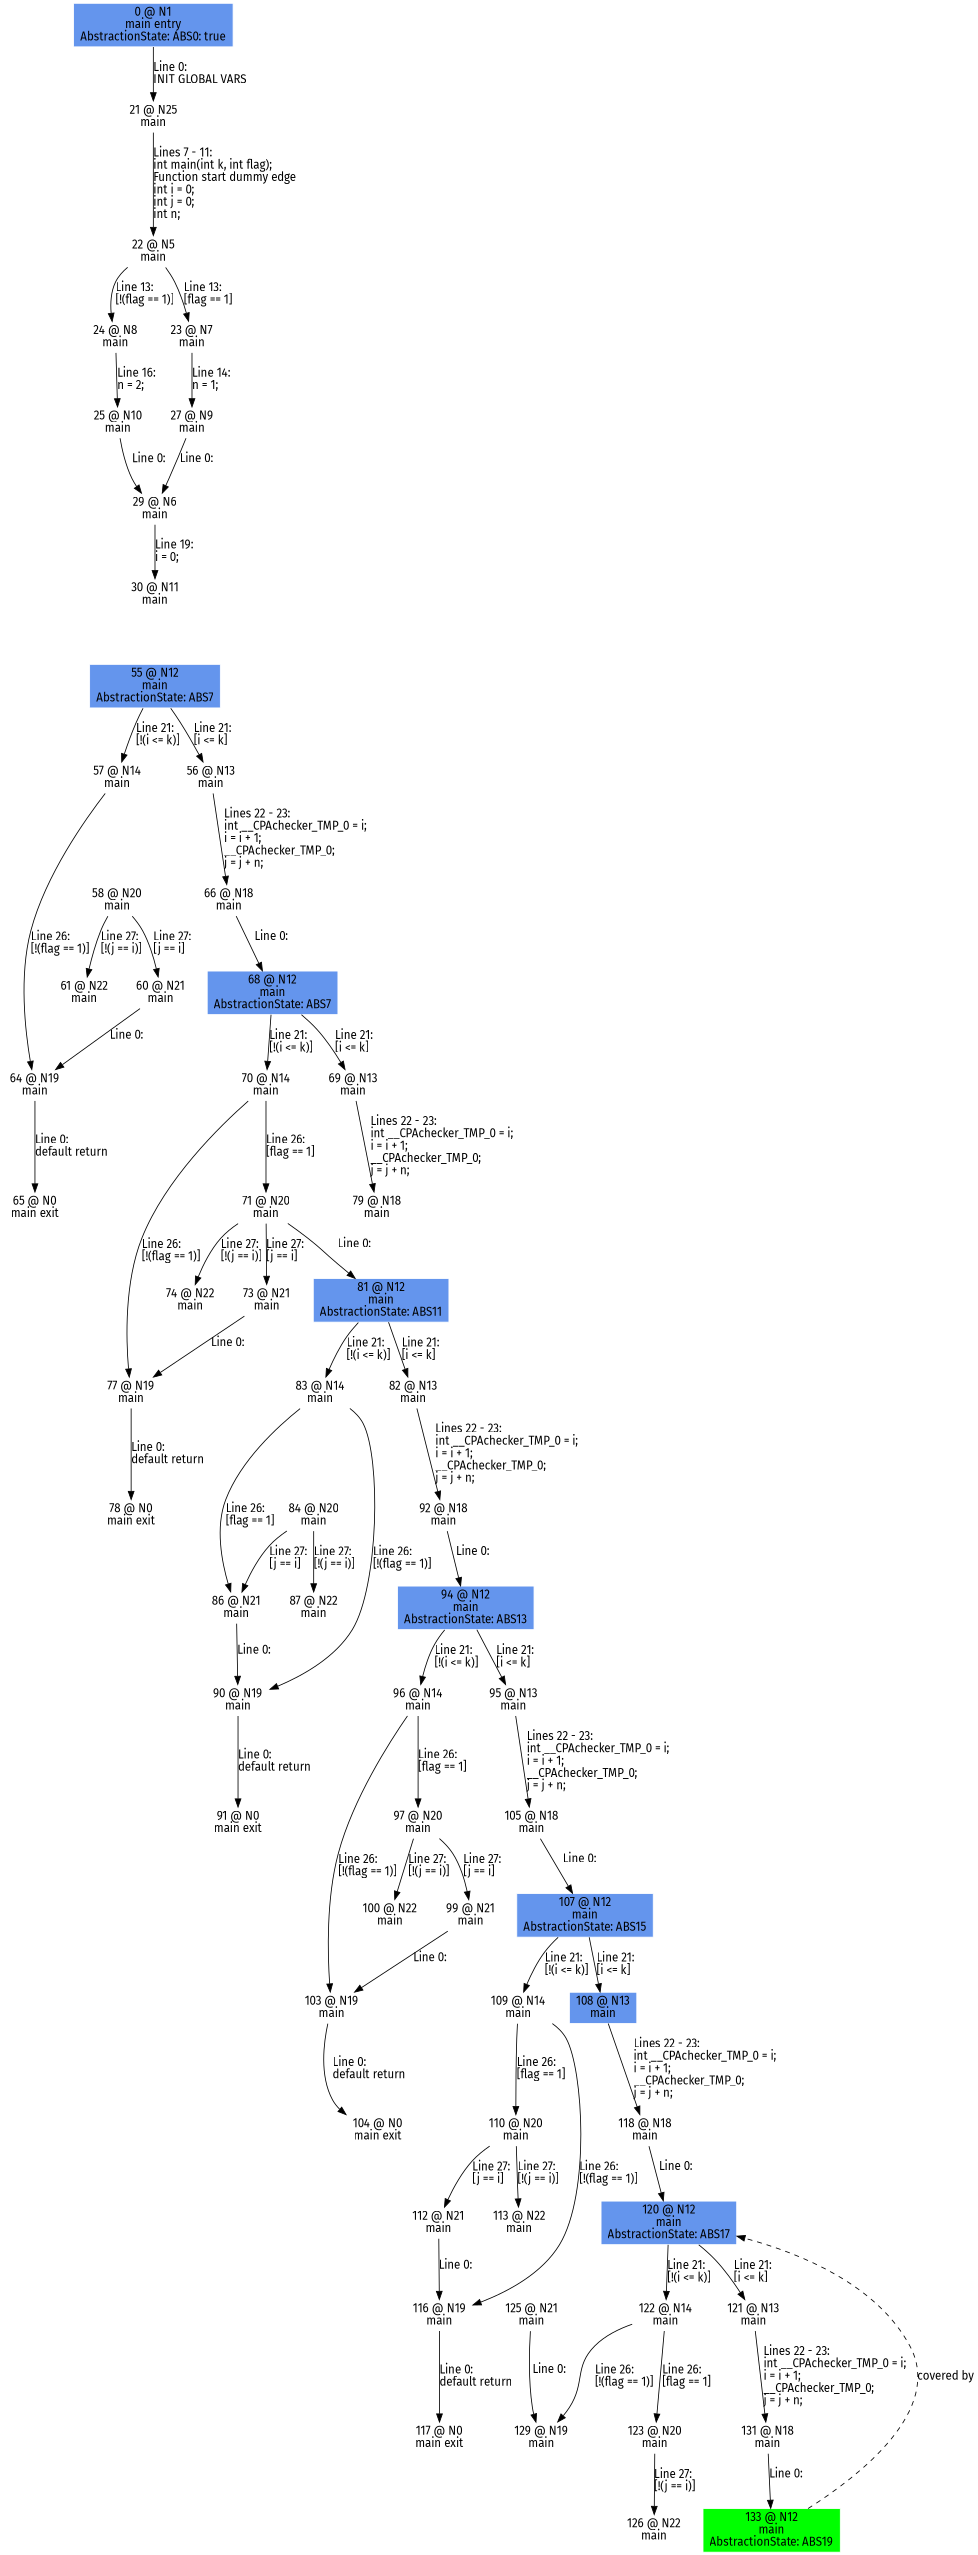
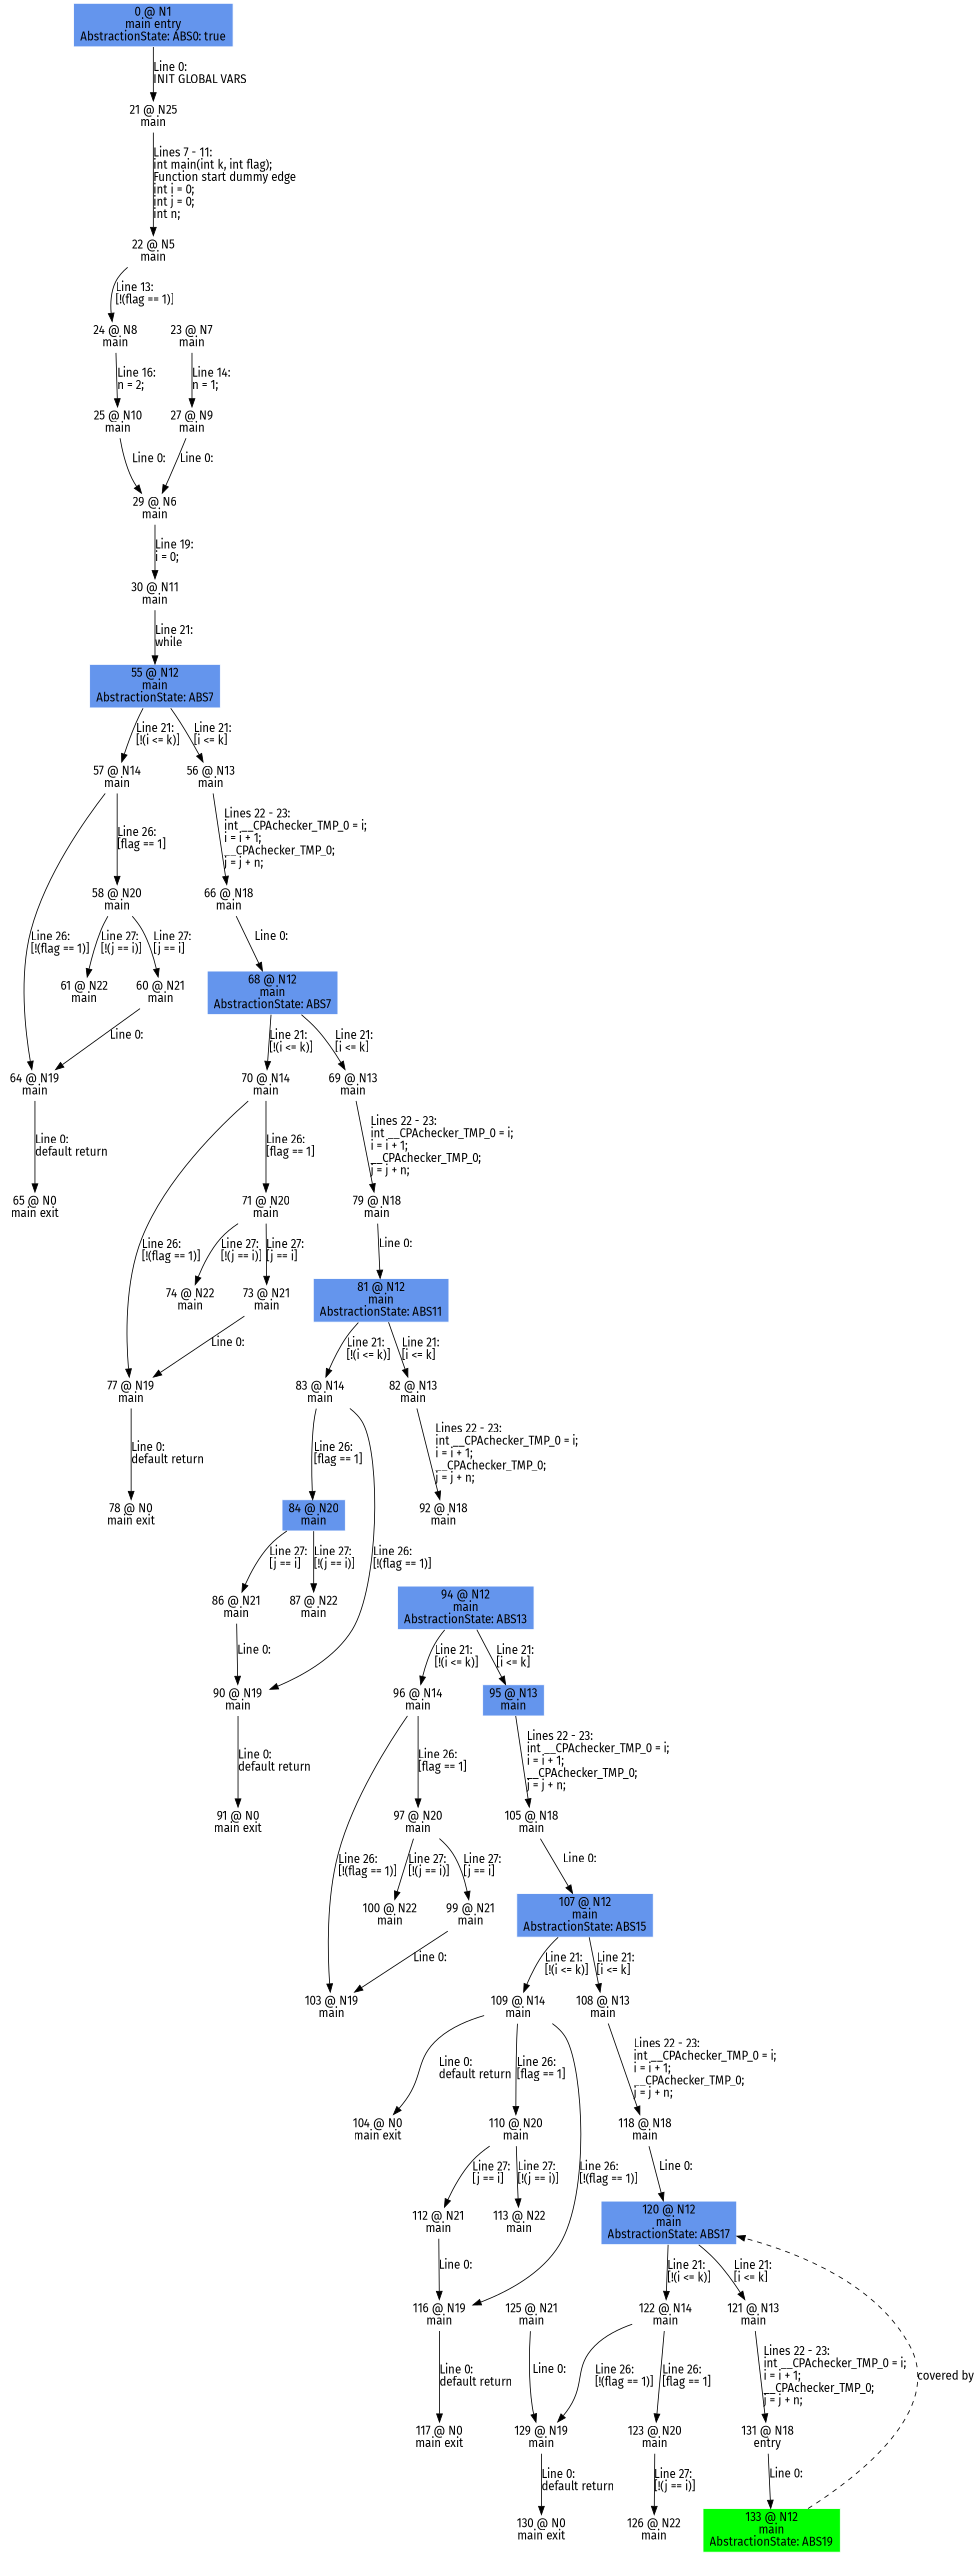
  digraph {
    fontname="Fira Sans"
    node [color=white fontname="Fira Sans" shape=box style=filled]
    edge [fontname="Fira Sans"]
    n1 [fillcolor=cornflowerblue label="0 @ N1\nmain entry\nAbstractionState: ABS0: true\n"]
    n2 [label="21 @ N25\nmain\n"]
    n3 [label="22 @ N5\nmain\n"]
    n4 [label="24 @ N8\nmain\n"]
    n5 [label="23 @ N7\nmain\n"]
    n6 [label="25 @ N10\nmain\n"]
    n7 [label="27 @ N9\nmain\n"]
    n8 [label="29 @ N6\nmain\n"]
    n9 [label="30 @ N11\nmain\n"]
    n10 [fillcolor=cornflowerblue label="55 @ N12\nmain\nAbstractionState: ABS7\n"]
    n11 [label="57 @ N14\nmain\n"]
    n12 [label="56 @ N13\nmain\n"]
    n13 [label="64 @ N19\nmain\n"]
    n14 [label="58 @ N20\nmain\n"]
    n15 [label="66 @ N18\nmain\n"]
    n16 [label="65 @ N0\nmain exit\n"]
    n17 [label="61 @ N22\nmain\n"]
    n18 [label="60 @ N21\nmain\n"]
    n19 [fillcolor=cornflowerblue label="68 @ N12\nmain\nAbstractionState: ABS7\n"]
    n20 [label="70 @ N14\nmain\n"]
    n21 [label="69 @ N13\nmain\n"]
    n22 [label="77 @ N19\nmain\n"]
    n23 [label="71 @ N20\nmain\n"]
    n24 [label="79 @ N18\nmain\n"]
    n25 [label="78 @ N0\nmain exit\n"]
    n26 [label="74 @ N22\nmain\n"]
    n27 [label="73 @ N21\nmain\n"]
    n28 [fillcolor=cornflowerblue label="81 @ N12\nmain\nAbstractionState: ABS11\n"]
    n29 [label="83 @ N14\nmain\n"]
    n30 [label="82 @ N13\nmain\n"]
    n31 [label="90 @ N19\nmain\n"]
-   n32 [label="84 @ N20\nmain\n"]
+   n32 [label="84 @ N20\nmain\n" fillcolor=cornflowerblue]
    n33 [label="92 @ N18\nmain\n"]
    n34 [label="91 @ N0\nmain exit\n"]
    n35 [label="87 @ N22\nmain\n"]
    n36 [label="86 @ N21\nmain\n"]
    n37 [fillcolor=cornflowerblue label="94 @ N12\nmain\nAbstractionState: ABS13\n"]
    n38 [label="96 @ N14\nmain\n"]
-   n39 [label="95 @ N13\nmain\n"]
+   n39 [label="95 @ N13\nmain\n" fillcolor=cornflowerblue]
    n40 [label="103 @ N19\nmain\n"]
    n41 [label="97 @ N20\nmain\n"]
    n42 [label="105 @ N18\nmain\n"]
    n43 [label="104 @ N0\nmain exit\n"]
    n44 [label="100 @ N22\nmain\n"]
    n45 [label="99 @ N21\nmain\n"]
    n46 [fillcolor=cornflowerblue label="107 @ N12\nmain\nAbstractionState: ABS15\n"]
    n47 [label="109 @ N14\nmain\n"]
-   n48 [label="108 @ N13\nmain\n" fillcolor=cornflowerblue]
+   n48 [label="108 @ N13\nmain\n"]
    n49 [label="116 @ N19\nmain\n"]
    n50 [label="110 @ N20\nmain\n"]
    n51 [label="118 @ N18\nmain\n"]
    n52 [label="117 @ N0\nmain exit\n"]
    n53 [label="113 @ N22\nmain\n"]
    n54 [label="112 @ N21\nmain\n"]
    n55 [fillcolor=cornflowerblue label="120 @ N12\nmain\nAbstractionState: ABS17\n"]
    n56 [label="122 @ N14\nmain\n"]
    n57 [label="121 @ N13\nmain\n"]
    n58 [label="129 @ N19\nmain\n"]
    n59 [label="123 @ N20\nmain\n"]
-   n60 [label="131 @ N18\nmain\n"]
+   n60 [label="131 @ N18\nentry\n"]
+   n61 [label="130 @ N0\nmain exit\n"]
    n62 [label="126 @ N22\nmain\n"]
    n63 [label="125 @ N21\nmain\n"]
    n64 [fillcolor=green label="133 @ N12\nmain\nAbstractionState: ABS19\n"]
    n1 -> n2 [label="Line 0: \lINIT GLOBAL VARS\l"]
    n2 -> n3 [label="Lines 7 - 11: \lint main(int k, int flag);\lFunction start dummy edge\lint i = 0;\lint j = 0;\lint n;\l"]
    n3 -> n4 [label="Line 13: \l[!(flag == 1)]\l"]
-   n3 -> n5 [label="Line 13: \l[flag == 1]\l"]
    n4 -> n6 [label="Line 16: \ln = 2;\l"]
    n5 -> n7 [label="Line 14: \ln = 1;\l"]
    n6 -> n8 [label="Line 0: \l\l"]
    n7 -> n8 [label="Line 0: \l\l"]
    n8 -> n9 [label="Line 19: \li = 0;\l"]
+   n9 -> n10 [label="Line 21: \lwhile\l"]
    n10 -> n11 [label="Line 21: \l[!(i <= k)]\l"]
    n10 -> n12 [label="Line 21: \l[i <= k]\l"]
    n11 -> n13 [label="Line 26: \l[!(flag == 1)]\l"]
+   n11 -> n14 [label="Line 26: \l[flag == 1]\l"]
    n12 -> n15 [label="Lines 22 - 23: \lint __CPAchecker_TMP_0 = i;\li = i + 1;\l__CPAchecker_TMP_0;\lj = j + n;\l"]
    n13 -> n16 [label="Line 0: \ldefault return\l"]
    n14 -> n17 [label="Line 27: \l[!(j == i)]\l"]
    n14 -> n18 [label="Line 27: \l[j == i]\l"]
    n15 -> n19 [label="Line 0: \l\l"]
    n18 -> n13 [label="Line 0: \l\l"]
    n19 -> n20 [label="Line 21: \l[!(i <= k)]\l"]
    n19 -> n21 [label="Line 21: \l[i <= k]\l"]
    n20 -> n22 [label="Line 26: \l[!(flag == 1)]\l"]
    n20 -> n23 [label="Line 26: \l[flag == 1]\l"]
    n21 -> n24 [label="Lines 22 - 23: \lint __CPAchecker_TMP_0 = i;\li = i + 1;\l__CPAchecker_TMP_0;\lj = j + n;\l"]
    n22 -> n25 [label="Line 0: \ldefault return\l"]
    n23 -> n26 [label="Line 27: \l[!(j == i)]\l"]
    n23 -> n27 [label="Line 27: \l[j == i]\l"]
-   n23 -> n28 [label="Line 0: \l\l"]
+   n24 -> n28 [label="Line 0: \l\l"]
    n27 -> n22 [label="Line 0: \l\l"]
    n28 -> n29 [label="Line 21: \l[!(i <= k)]\l"]
    n28 -> n30 [label="Line 21: \l[i <= k]\l"]
    n29 -> n31 [label="Line 26: \l[!(flag == 1)]\l"]
-   n29 -> n36 [label="Line 26: \l[flag == 1]\l"]
+   n29 -> n32 [label="Line 26: \l[flag == 1]\l"]
    n30 -> n33 [label="Lines 22 - 23: \lint __CPAchecker_TMP_0 = i;\li = i + 1;\l__CPAchecker_TMP_0;\lj = j + n;\l"]
    n31 -> n34 [label="Line 0: \ldefault return\l"]
    n32 -> n35 [label="Line 27: \l[!(j == i)]\l"]
    n32 -> n36 [label="Line 27: \l[j == i]\l"]
-   n33 -> n37 [label="Line 0: \l\l"]
    n36 -> n31 [label="Line 0: \l\l"]
    n37 -> n38 [label="Line 21: \l[!(i <= k)]\l"]
    n37 -> n39 [label="Line 21: \l[i <= k]\l"]
    n38 -> n40 [label="Line 26: \l[!(flag == 1)]\l"]
    n38 -> n41 [label="Line 26: \l[flag == 1]\l"]
    n39 -> n42 [label="Lines 22 - 23: \lint __CPAchecker_TMP_0 = i;\li = i + 1;\l__CPAchecker_TMP_0;\lj = j + n;\l"]
-   n40 -> n43 [label="Line 0: \ldefault return\l"]
+   n47 -> n43 [label="Line 0: \ldefault return\l"]
    n41 -> n44 [label="Line 27: \l[!(j == i)]\l"]
    n41 -> n45 [label="Line 27: \l[j == i]\l"]
    n42 -> n46 [label="Line 0: \l\l"]
    n45 -> n40 [label="Line 0: \l\l"]
    n46 -> n47 [label="Line 21: \l[!(i <= k)]\l"]
    n46 -> n48 [label="Line 21: \l[i <= k]\l"]
    n47 -> n49 [label="Line 26: \l[!(flag == 1)]\l"]
    n47 -> n50 [label="Line 26: \l[flag == 1]\l"]
    n48 -> n51 [label="Lines 22 - 23: \lint __CPAchecker_TMP_0 = i;\li = i + 1;\l__CPAchecker_TMP_0;\lj = j + n;\l"]
    n49 -> n52 [label="Line 0: \ldefault return\l"]
    n50 -> n53 [label="Line 27: \l[!(j == i)]\l"]
    n50 -> n54 [label="Line 27: \l[j == i]\l"]
    n51 -> n55 [label="Line 0: \l\l"]
    n54 -> n49 [label="Line 0: \l\l"]
    n55 -> n56 [label="Line 21: \l[!(i <= k)]\l"]
    n55 -> n57 [label="Line 21: \l[i <= k]\l"]
    n56 -> n58 [label="Line 26: \l[!(flag == 1)]\l"]
    n56 -> n59 [label="Line 26: \l[flag == 1]\l"]
    n57 -> n60 [label="Lines 22 - 23: \lint __CPAchecker_TMP_0 = i;\li = i + 1;\l__CPAchecker_TMP_0;\lj = j + n;\l"]
+   n58 -> n61 [label="Line 0: \ldefault return\l"]
    n59 -> n62 [label="Line 27: \l[!(j == i)]\l"]
    n60 -> n64 [label="Line 0: \l\l"]
    n63 -> n58 [label="Line 0: \l\l"]
    n64 -> n55 [label="covered by" style=dashed weight=0]
  }
